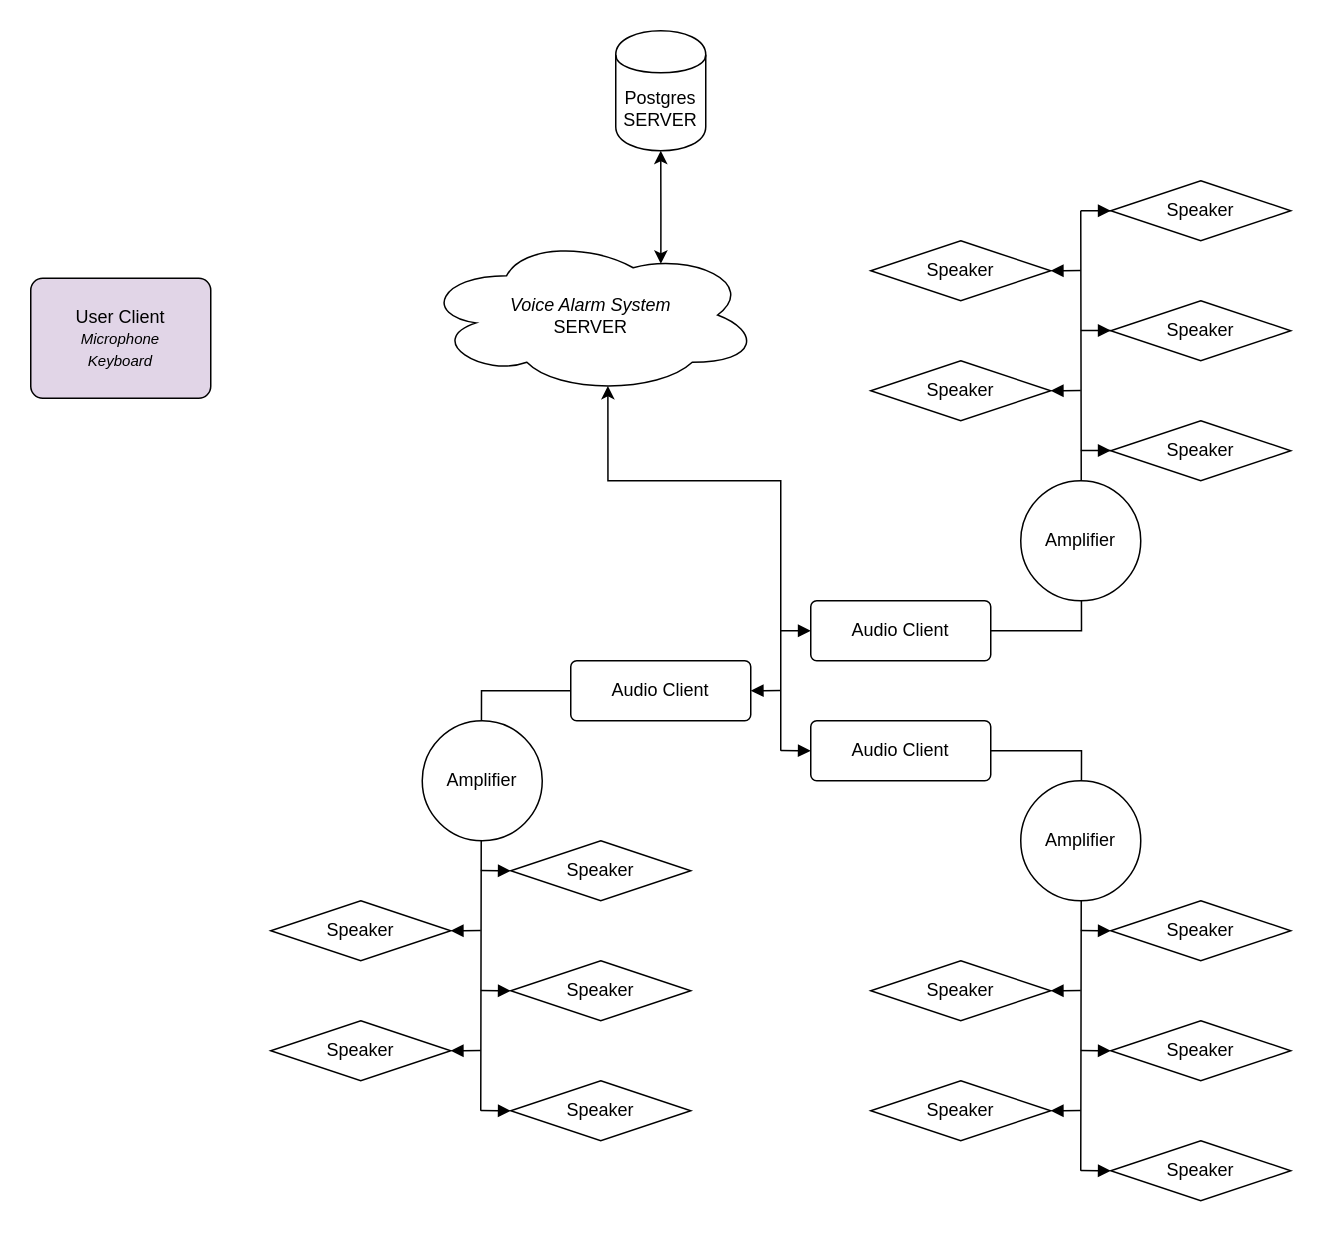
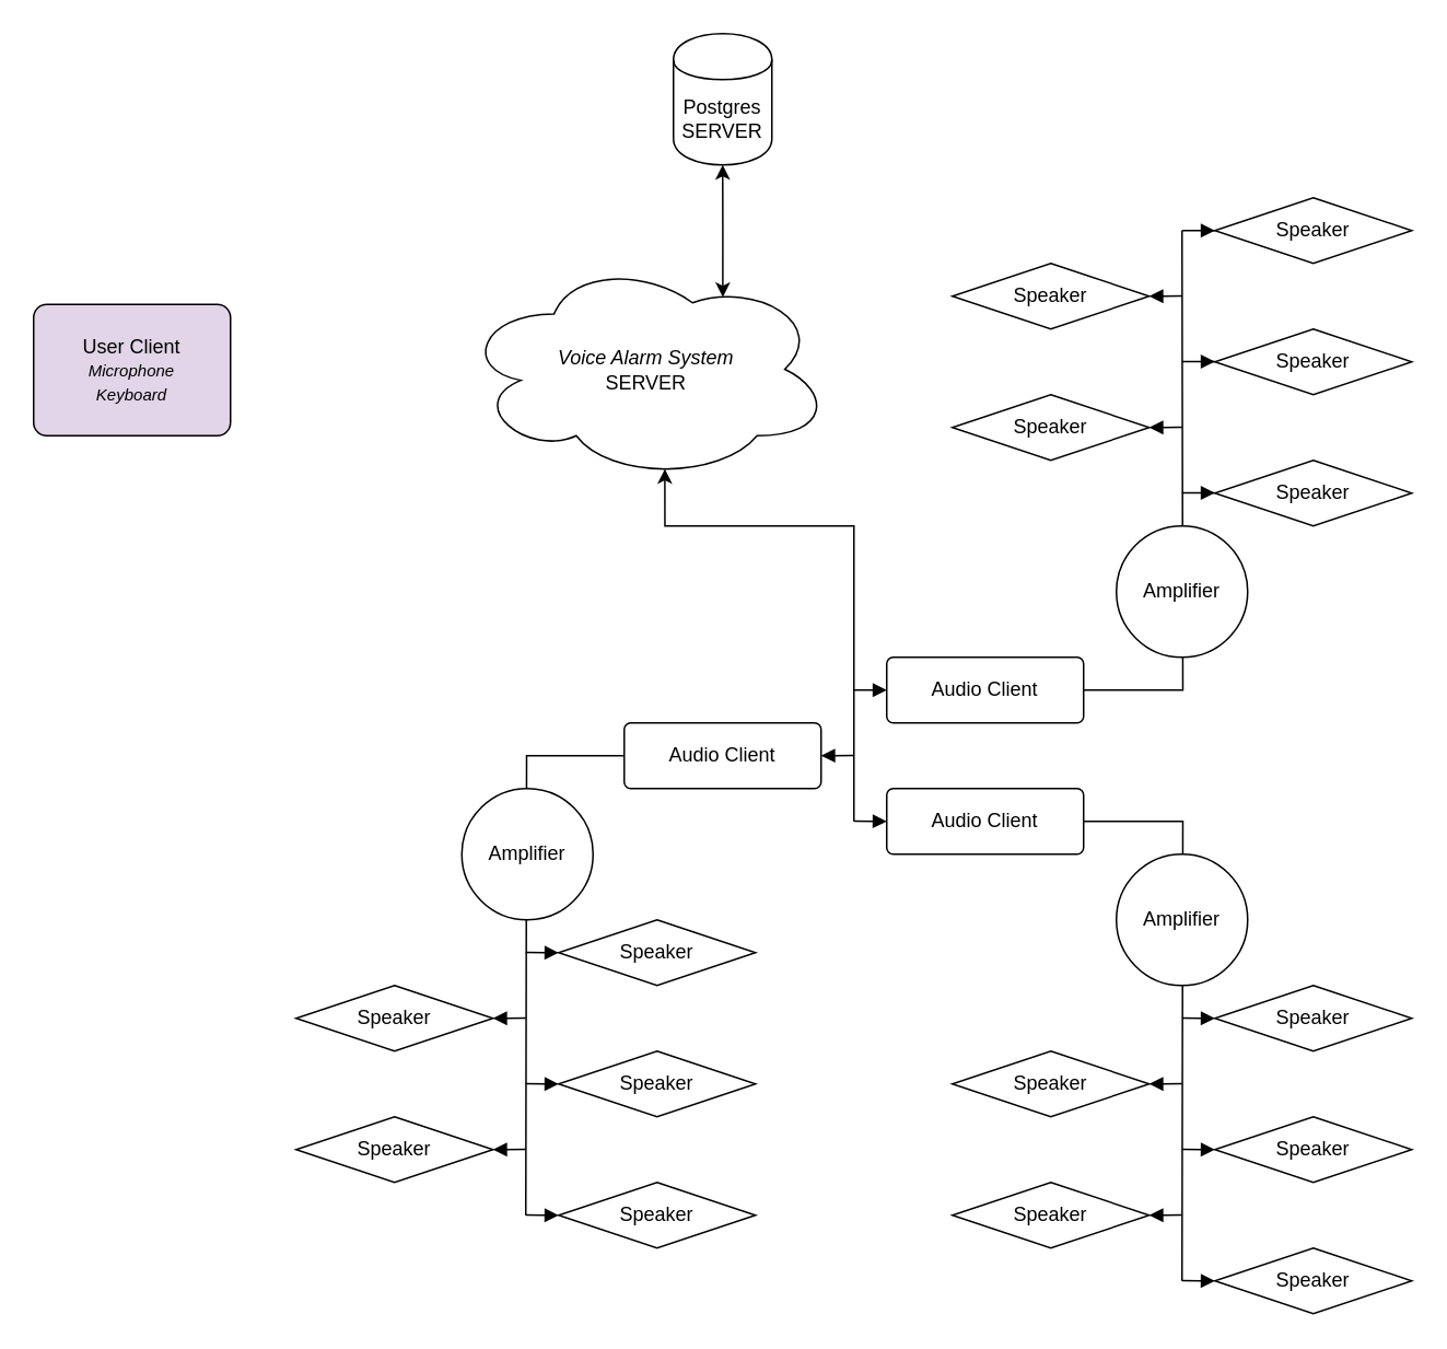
  <mxCell id="0" />
  <mxCell id="1" parent="0" />
  <mxCell id="2" style="rounded=0;orthogonalLoop=1;jettySize=auto;html=1;exitX=0.55;exitY=0.95;exitDx=0;exitDy=0;exitPerimeter=0;edgeStyle=orthogonalEdgeStyle;endArrow=none;endFill=0;startArrow=classic;startFill=1;" edge="1" parent="1" source="4"><mxGeometry relative="1" as="geometry"><mxPoint x="520" y="500" as="targetPoint" /><mxPoint x="404.75" y="287.62" as="sourcePoint" /><Array as="points"><mxPoint x="405" y="320" /><mxPoint x="520" y="320" /></Array></mxGeometry></mxCell>
  <mxCell id="3" style="edgeStyle=orthogonalEdgeStyle;rounded=0;orthogonalLoop=1;jettySize=auto;html=1;startArrow=classic;startFill=1;exitX=0.707;exitY=0.175;exitDx=0;exitDy=0;exitPerimeter=0;" edge="1" parent="1" source="4"><mxGeometry relative="1" as="geometry"><mxPoint x="440" y="175" as="sourcePoint" /><mxPoint x="440" y="100" as="targetPoint" /><Array as="points"><mxPoint x="440" y="140" /><mxPoint x="440" y="140" /></Array></mxGeometry></mxCell>
- <mxCell id="4" value="&lt;i&gt;Voice Alarm System&lt;/i&gt;&lt;br&gt;SERVER" style="ellipse;shape=cloud;whiteSpace=wrap;html=1;align=center;" vertex="1" parent="1"><mxGeometry x="281" y="157" width="225" height="105" as="geometry" /></mxCell>
+ <mxCell id="4" value="&lt;i&gt;Voice Alarm System&lt;/i&gt;&lt;br&gt;SERVER" style="ellipse;shape=cloud;whiteSpace=wrap;html=1;align=center;" vertex="1" parent="1"><mxGeometry x="281" y="157" width="225" height="135" as="geometry" /></mxCell>
  <mxCell id="5" value="User Client &lt;br&gt;&lt;font style=&quot;font-size: 10px;&quot;&gt;&lt;i&gt;Microphone&lt;br&gt;Keyboard&lt;/i&gt;&lt;/font&gt;" style="rounded=1;arcSize=10;whiteSpace=wrap;html=1;align=center;fillColor=#e1d5e7;" vertex="1" parent="1"><mxGeometry x="20" y="185" width="120" height="80" as="geometry" /></mxCell>
  <mxCell id="6" style="edgeStyle=orthogonalEdgeStyle;rounded=0;orthogonalLoop=1;jettySize=auto;html=1;exitX=1;exitY=0.5;exitDx=0;exitDy=0;endArrow=none;endFill=0;" edge="1" parent="1" source="7"><mxGeometry relative="1" as="geometry"><mxPoint x="720" y="140" as="targetPoint" /></mxGeometry></mxCell>
  <mxCell id="7" value="Audio Client" style="rounded=1;arcSize=10;whiteSpace=wrap;html=1;align=center;" vertex="1" parent="1"><mxGeometry x="540" y="400" width="120" height="40" as="geometry" /></mxCell>
  <mxCell id="8" style="edgeStyle=orthogonalEdgeStyle;rounded=0;orthogonalLoop=1;jettySize=auto;html=1;exitX=1;exitY=0.5;exitDx=0;exitDy=0;endArrow=none;endFill=0;" edge="1" parent="1" source="9"><mxGeometry relative="1" as="geometry"><mxPoint x="720" y="780" as="targetPoint" /></mxGeometry></mxCell>
  <mxCell id="9" value="Audio Client" style="rounded=1;arcSize=10;whiteSpace=wrap;html=1;align=center;" vertex="1" parent="1"><mxGeometry x="540" y="480" width="120" height="40" as="geometry" /></mxCell>
  <mxCell id="10" style="edgeStyle=orthogonalEdgeStyle;rounded=0;orthogonalLoop=1;jettySize=auto;html=1;exitX=0;exitY=0.5;exitDx=0;exitDy=0;endArrow=none;endFill=0;" edge="1" parent="1" source="11"><mxGeometry relative="1" as="geometry"><mxPoint x="320" y="740" as="targetPoint" /></mxGeometry></mxCell>
  <mxCell id="11" value="Audio Client" style="rounded=1;arcSize=10;whiteSpace=wrap;html=1;align=center;" vertex="1" parent="1"><mxGeometry x="380" y="440" width="120" height="40" as="geometry" /></mxCell>
  <mxCell id="12" value="" style="html=1;verticalAlign=bottom;endArrow=block;curved=0;rounded=0;" edge="1" parent="1"><mxGeometry width="80" relative="1" as="geometry"><mxPoint x="520" y="499.8" as="sourcePoint" /><mxPoint x="540" y="500" as="targetPoint" /></mxGeometry></mxCell>
  <mxCell id="13" value="" style="html=1;verticalAlign=bottom;endArrow=block;curved=0;rounded=0;" edge="1" parent="1"><mxGeometry width="80" relative="1" as="geometry"><mxPoint x="520" y="420" as="sourcePoint" /><mxPoint x="540" y="420" as="targetPoint" /></mxGeometry></mxCell>
  <mxCell id="14" value="" style="html=1;verticalAlign=bottom;endArrow=block;curved=0;rounded=0;" edge="1" parent="1"><mxGeometry width="80" relative="1" as="geometry"><mxPoint x="520" y="459.8" as="sourcePoint" /><mxPoint x="500" y="460" as="targetPoint" /></mxGeometry></mxCell>
  <mxCell id="15" value="Speaker" style="shape=rhombus;perimeter=rhombusPerimeter;whiteSpace=wrap;html=1;align=center;" vertex="1" parent="1"><mxGeometry x="740" y="600" width="120" height="40" as="geometry" /></mxCell>
  <mxCell id="16" value="Speaker" style="shape=rhombus;perimeter=rhombusPerimeter;whiteSpace=wrap;html=1;align=center;" vertex="1" parent="1"><mxGeometry x="740" y="680" width="120" height="40" as="geometry" /></mxCell>
  <mxCell id="17" value="Speaker" style="shape=rhombus;perimeter=rhombusPerimeter;whiteSpace=wrap;html=1;align=center;" vertex="1" parent="1"><mxGeometry x="740" y="760" width="120" height="40" as="geometry" /></mxCell>
  <mxCell id="18" value="Speaker" style="shape=rhombus;perimeter=rhombusPerimeter;whiteSpace=wrap;html=1;align=center;" vertex="1" parent="1"><mxGeometry x="740" y="120" width="120" height="40" as="geometry" /></mxCell>
  <mxCell id="19" value="Speaker" style="shape=rhombus;perimeter=rhombusPerimeter;whiteSpace=wrap;html=1;align=center;" vertex="1" parent="1"><mxGeometry x="740" y="200" width="120" height="40" as="geometry" /></mxCell>
  <mxCell id="20" value="Speaker" style="shape=rhombus;perimeter=rhombusPerimeter;whiteSpace=wrap;html=1;align=center;" vertex="1" parent="1"><mxGeometry x="740" y="280" width="120" height="40" as="geometry" /></mxCell>
  <mxCell id="21" value="Speaker" style="shape=rhombus;perimeter=rhombusPerimeter;whiteSpace=wrap;html=1;align=center;" vertex="1" parent="1"><mxGeometry x="580" y="160" width="120" height="40" as="geometry" /></mxCell>
  <mxCell id="22" value="Speaker" style="shape=rhombus;perimeter=rhombusPerimeter;whiteSpace=wrap;html=1;align=center;" vertex="1" parent="1"><mxGeometry x="580" y="240" width="120" height="40" as="geometry" /></mxCell>
  <mxCell id="23" value="Speaker" style="shape=rhombus;perimeter=rhombusPerimeter;whiteSpace=wrap;html=1;align=center;" vertex="1" parent="1"><mxGeometry x="580" y="640" width="120" height="40" as="geometry" /></mxCell>
  <mxCell id="24" value="Speaker" style="shape=rhombus;perimeter=rhombusPerimeter;whiteSpace=wrap;html=1;align=center;" vertex="1" parent="1"><mxGeometry x="580" y="720" width="120" height="40" as="geometry" /></mxCell>
  <mxCell id="25" value="" style="html=1;verticalAlign=bottom;endArrow=block;curved=0;rounded=0;" edge="1" parent="1"><mxGeometry width="80" relative="1" as="geometry"><mxPoint x="720" y="619.88" as="sourcePoint" /><mxPoint x="740" y="620.08" as="targetPoint" /></mxGeometry></mxCell>
  <mxCell id="26" value="" style="html=1;verticalAlign=bottom;endArrow=block;curved=0;rounded=0;" edge="1" parent="1"><mxGeometry width="80" relative="1" as="geometry"><mxPoint x="720" y="699.88" as="sourcePoint" /><mxPoint x="740" y="700.08" as="targetPoint" /></mxGeometry></mxCell>
  <mxCell id="27" value="" style="html=1;verticalAlign=bottom;endArrow=block;curved=0;rounded=0;" edge="1" parent="1"><mxGeometry width="80" relative="1" as="geometry"><mxPoint x="720" y="779.88" as="sourcePoint" /><mxPoint x="740" y="780.08" as="targetPoint" /></mxGeometry></mxCell>
  <mxCell id="28" value="" style="html=1;verticalAlign=bottom;endArrow=block;curved=0;rounded=0;" edge="1" parent="1"><mxGeometry width="80" relative="1" as="geometry"><mxPoint x="720" y="739.88" as="sourcePoint" /><mxPoint x="700" y="740" as="targetPoint" /></mxGeometry></mxCell>
  <mxCell id="29" value="" style="html=1;verticalAlign=bottom;endArrow=block;curved=0;rounded=0;" edge="1" parent="1"><mxGeometry width="80" relative="1" as="geometry"><mxPoint x="720" y="659.88" as="sourcePoint" /><mxPoint x="700" y="660" as="targetPoint" /></mxGeometry></mxCell>
  <mxCell id="30" value="" style="html=1;verticalAlign=bottom;endArrow=block;curved=0;rounded=0;" edge="1" parent="1"><mxGeometry width="80" relative="1" as="geometry"><mxPoint x="720" y="259.88" as="sourcePoint" /><mxPoint x="700" y="260" as="targetPoint" /><Array as="points"><mxPoint x="720" y="260" /></Array></mxGeometry></mxCell>
  <mxCell id="31" value="" style="html=1;verticalAlign=bottom;endArrow=block;curved=0;rounded=0;" edge="1" parent="1"><mxGeometry width="80" relative="1" as="geometry"><mxPoint x="720" y="179.88" as="sourcePoint" /><mxPoint x="700" y="180" as="targetPoint" /><Array as="points"><mxPoint x="720" y="180" /></Array></mxGeometry></mxCell>
  <mxCell id="32" value="" style="html=1;verticalAlign=bottom;endArrow=block;curved=0;rounded=0;" edge="1" parent="1"><mxGeometry width="80" relative="1" as="geometry"><mxPoint x="740" y="140" as="sourcePoint" /><mxPoint x="740" y="140" as="targetPoint" /><Array as="points"><mxPoint x="720" y="140" /></Array></mxGeometry></mxCell>
  <mxCell id="33" value="" style="html=1;verticalAlign=bottom;endArrow=block;curved=0;rounded=0;" edge="1" parent="1"><mxGeometry width="80" relative="1" as="geometry"><mxPoint x="740" y="219.88" as="sourcePoint" /><mxPoint x="740" y="219.88" as="targetPoint" /><Array as="points"><mxPoint x="720" y="219.88" /></Array></mxGeometry></mxCell>
  <mxCell id="34" value="" style="html=1;verticalAlign=bottom;endArrow=block;curved=0;rounded=0;" edge="1" parent="1"><mxGeometry width="80" relative="1" as="geometry"><mxPoint x="740" y="299.88" as="sourcePoint" /><mxPoint x="740" y="299.88" as="targetPoint" /><Array as="points"><mxPoint x="720" y="299.88" /></Array></mxGeometry></mxCell>
  <mxCell id="35" value="Speaker" style="shape=rhombus;perimeter=rhombusPerimeter;whiteSpace=wrap;html=1;align=center;" vertex="1" parent="1"><mxGeometry x="340" y="560" width="120" height="40" as="geometry" /></mxCell>
  <mxCell id="36" value="Speaker" style="shape=rhombus;perimeter=rhombusPerimeter;whiteSpace=wrap;html=1;align=center;" vertex="1" parent="1"><mxGeometry x="340" y="640" width="120" height="40" as="geometry" /></mxCell>
  <mxCell id="37" value="Speaker" style="shape=rhombus;perimeter=rhombusPerimeter;whiteSpace=wrap;html=1;align=center;" vertex="1" parent="1"><mxGeometry x="340" y="720" width="120" height="40" as="geometry" /></mxCell>
  <mxCell id="38" value="Speaker" style="shape=rhombus;perimeter=rhombusPerimeter;whiteSpace=wrap;html=1;align=center;" vertex="1" parent="1"><mxGeometry x="180" y="600" width="120" height="40" as="geometry" /></mxCell>
  <mxCell id="39" value="Speaker" style="shape=rhombus;perimeter=rhombusPerimeter;whiteSpace=wrap;html=1;align=center;" vertex="1" parent="1"><mxGeometry x="180" y="680" width="120" height="40" as="geometry" /></mxCell>
  <mxCell id="40" value="" style="html=1;verticalAlign=bottom;endArrow=block;curved=0;rounded=0;" edge="1" parent="1"><mxGeometry width="80" relative="1" as="geometry"><mxPoint x="320" y="579.88" as="sourcePoint" /><mxPoint x="340" y="580.08" as="targetPoint" /></mxGeometry></mxCell>
  <mxCell id="41" value="" style="html=1;verticalAlign=bottom;endArrow=block;curved=0;rounded=0;" edge="1" parent="1"><mxGeometry width="80" relative="1" as="geometry"><mxPoint x="320" y="659.88" as="sourcePoint" /><mxPoint x="340" y="660.08" as="targetPoint" /></mxGeometry></mxCell>
  <mxCell id="42" value="" style="html=1;verticalAlign=bottom;endArrow=block;curved=0;rounded=0;" edge="1" parent="1"><mxGeometry width="80" relative="1" as="geometry"><mxPoint x="320" y="739.88" as="sourcePoint" /><mxPoint x="340" y="740.08" as="targetPoint" /></mxGeometry></mxCell>
  <mxCell id="43" value="" style="html=1;verticalAlign=bottom;endArrow=block;curved=0;rounded=0;" edge="1" parent="1"><mxGeometry width="80" relative="1" as="geometry"><mxPoint x="320" y="699.88" as="sourcePoint" /><mxPoint x="300" y="700" as="targetPoint" /></mxGeometry></mxCell>
  <mxCell id="44" value="" style="html=1;verticalAlign=bottom;endArrow=block;curved=0;rounded=0;" edge="1" parent="1"><mxGeometry width="80" relative="1" as="geometry"><mxPoint x="320" y="619.88" as="sourcePoint" /><mxPoint x="300" y="620" as="targetPoint" /></mxGeometry></mxCell>
  <mxCell id="45" value="Amplifier" style="ellipse;whiteSpace=wrap;html=1;aspect=fixed;" vertex="1" parent="1"><mxGeometry x="281" y="480" width="80" height="80" as="geometry" /></mxCell>
  <mxCell id="46" value="Amplifier" style="ellipse;whiteSpace=wrap;html=1;aspect=fixed;" vertex="1" parent="1"><mxGeometry x="680" y="520" width="80" height="80" as="geometry" /></mxCell>
  <mxCell id="47" value="Amplifier" style="ellipse;whiteSpace=wrap;html=1;aspect=fixed;" vertex="1" parent="1"><mxGeometry x="680" y="320" width="80" height="80" as="geometry" /></mxCell>
  <mxCell id="48" value="Postgres&lt;br&gt;SERVER" style="shape=cylinder;whiteSpace=wrap;html=1;boundedLbl=1;backgroundOutline=1;" vertex="1" parent="1"><mxGeometry x="410" y="20" width="60" height="80" as="geometry" /></mxCell>
